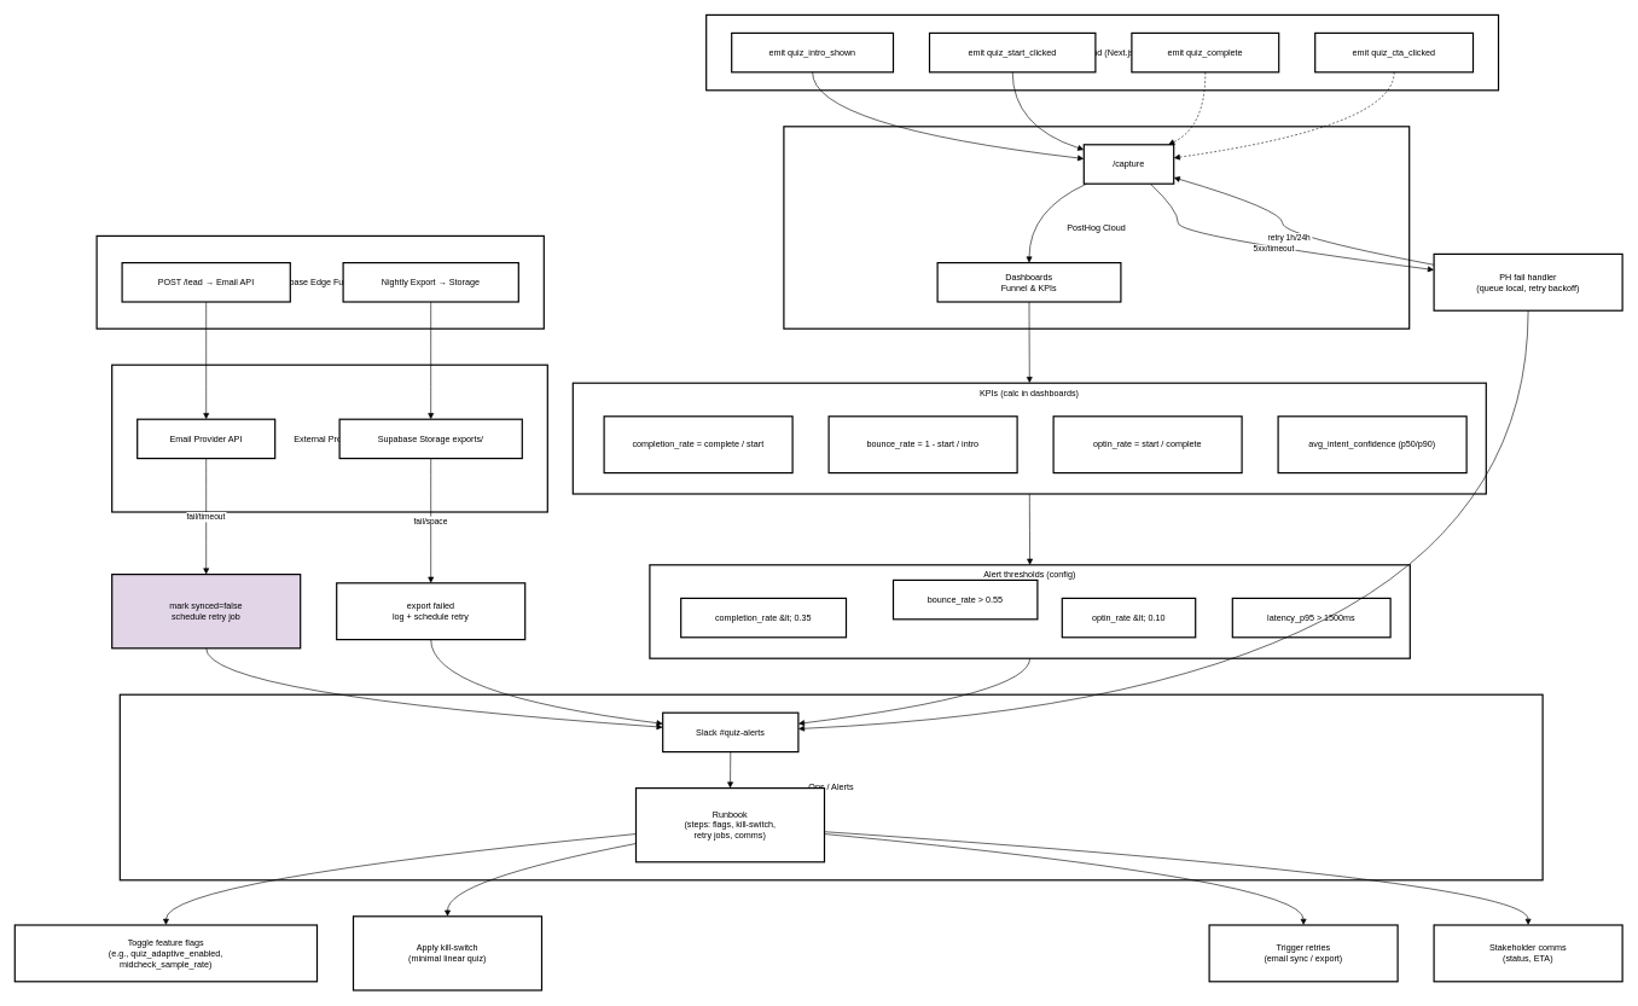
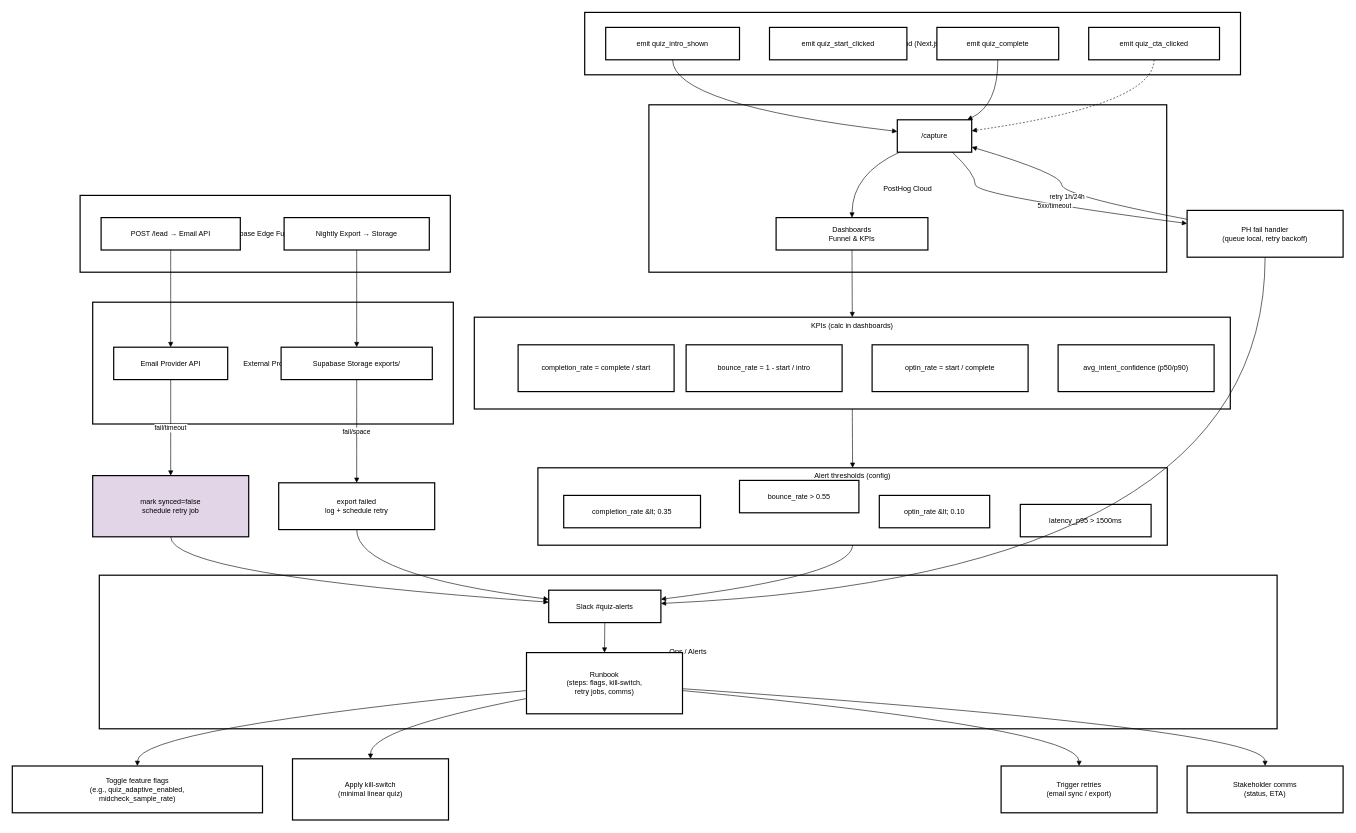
  <mxCell id="0" />
  <mxCell id="1" parent="0" />
  <mxCell id="2" value="Alert thresholds (config)" style="whiteSpace=wrap;strokeWidth=2;verticalAlign=top;" vertex="1" parent="1"><mxGeometry x="896" y="779" width="1049" height="129" as="geometry" /></mxCell>
  <mxCell id="3" value="completion_rate &amp;lt; 0.35" style="whiteSpace=wrap;strokeWidth=2;" vertex="1" parent="2"><mxGeometry x="43" y="46" width="228" height="54" as="geometry" /></mxCell>
  <mxCell id="4" value="bounce_rate &gt; 0.55" style="whiteSpace=wrap;strokeWidth=2;" vertex="1" parent="2"><mxGeometry x="336" y="21" width="199" height="54" as="geometry" /></mxCell>
  <mxCell id="5" value="optin_rate &amp;lt; 0.10" style="whiteSpace=wrap;strokeWidth=2;" vertex="1" parent="2"><mxGeometry x="569" y="46" width="184" height="54" as="geometry" /></mxCell>
- <mxCell id="6" value="latency_p95 &gt; 1500ms" style="whiteSpace=wrap;strokeWidth=2;" vertex="1" parent="2"><mxGeometry x="804" y="46" width="218" height="54" as="geometry" /></mxCell>
+ <mxCell id="6" value="latency_p95 &gt; 1500ms" style="whiteSpace=wrap;strokeWidth=2;" vertex="1" parent="2"><mxGeometry x="804" y="61" width="218" height="54" as="geometry" /></mxCell>
  <mxCell id="7" value="KPIs (calc in dashboards)" style="whiteSpace=wrap;strokeWidth=2;verticalAlign=top;" vertex="1" parent="1"><mxGeometry x="790" y="528" width="1260" height="153" as="geometry" /></mxCell>
- <mxCell id="8" value="completion_rate = complete / start" style="whiteSpace=wrap;strokeWidth=2;" vertex="1" parent="7"><mxGeometry x="43" y="46" width="260" height="78" as="geometry" /></mxCell>
+ <mxCell id="8" value="completion_rate = complete / start" style="whiteSpace=wrap;strokeWidth=2;" vertex="1" parent="7"><mxGeometry x="73" y="46" width="260" height="78" as="geometry" /></mxCell>
  <mxCell id="9" value="bounce_rate = 1 - start / intro" style="whiteSpace=wrap;strokeWidth=2;" vertex="1" parent="7"><mxGeometry x="353" y="46" width="260" height="78" as="geometry" /></mxCell>
  <mxCell id="10" value="optin_rate = start / complete" style="whiteSpace=wrap;strokeWidth=2;" vertex="1" parent="7"><mxGeometry x="663" y="46" width="260" height="78" as="geometry" /></mxCell>
  <mxCell id="11" value="avg_intent_confidence (p50/p90)" style="whiteSpace=wrap;strokeWidth=2;" vertex="1" parent="7"><mxGeometry x="973" y="46" width="260" height="78" as="geometry" /></mxCell>
  <mxCell id="12" value="External Providers" style="whiteSpace=wrap;strokeWidth=2;" vertex="1" parent="1"><mxGeometry x="154" y="503" width="601" height="203" as="geometry" /></mxCell>
  <mxCell id="13" value="Supabase Edge Functions" style="whiteSpace=wrap;strokeWidth=2;" vertex="1" parent="1"><mxGeometry x="133" y="325" width="617" height="128" as="geometry" /></mxCell>
  <mxCell id="14" value="Ops / Alerts" style="whiteSpace=wrap;strokeWidth=2;" vertex="1" parent="1"><mxGeometry x="165" y="958" width="1963" height="256" as="geometry" /></mxCell>
  <mxCell id="15" value="PostHog Cloud" style="whiteSpace=wrap;strokeWidth=2;" vertex="1" parent="1"><mxGeometry x="1081" y="174" width="863" height="279" as="geometry" /></mxCell>
  <mxCell id="16" value="Frontend (Next.js)" style="whiteSpace=wrap;strokeWidth=2;" vertex="1" parent="1"><mxGeometry x="974" y="20" width="1093" height="104" as="geometry" /></mxCell>
  <mxCell id="17" value="emit quiz_intro_shown" style="whiteSpace=wrap;strokeWidth=2;" vertex="1" parent="1"><mxGeometry x="1009" y="45" width="223" height="54" as="geometry" /></mxCell>
  <mxCell id="18" value="emit quiz_start_clicked" style="whiteSpace=wrap;strokeWidth=2;" vertex="1" parent="1"><mxGeometry x="1282" y="45" width="229" height="54" as="geometry" /></mxCell>
  <mxCell id="19" value="emit quiz_complete" style="whiteSpace=wrap;strokeWidth=2;" vertex="1" parent="1"><mxGeometry x="1561" y="45" width="203" height="54" as="geometry" /></mxCell>
  <mxCell id="20" value="emit quiz_cta_clicked" style="whiteSpace=wrap;strokeWidth=2;" vertex="1" parent="1"><mxGeometry x="1814" y="45" width="218" height="54" as="geometry" /></mxCell>
  <mxCell id="21" value="/capture" style="whiteSpace=wrap;strokeWidth=2;" vertex="1" parent="1"><mxGeometry x="1495" y="199" width="124" height="54" as="geometry" /></mxCell>
  <mxCell id="22" value="Dashboards&#10;Funnel &amp; KPIs" style="whiteSpace=wrap;strokeWidth=2;" vertex="1" parent="1"><mxGeometry x="1293" y="362" width="253" height="54" as="geometry" /></mxCell>
  <mxCell id="23" value="Slack #quiz-alerts" style="whiteSpace=wrap;strokeWidth=2;" vertex="1" parent="1"><mxGeometry x="914" y="983" width="187" height="54" as="geometry" /></mxCell>
  <mxCell id="24" value="Runbook&#10;(steps: flags, kill-switch,&#10;retry jobs, comms)" style="whiteSpace=wrap;strokeWidth=2;" vertex="1" parent="1"><mxGeometry x="877" y="1087" width="260" height="102" as="geometry" /></mxCell>
  <mxCell id="25" value="POST /lead → Email API" style="whiteSpace=wrap;strokeWidth=2;" vertex="1" parent="1"><mxGeometry x="168" y="362" width="232" height="54" as="geometry" /></mxCell>
  <mxCell id="26" value="Nightly Export → Storage" style="whiteSpace=wrap;strokeWidth=2;" vertex="1" parent="1"><mxGeometry x="473" y="362" width="242" height="54" as="geometry" /></mxCell>
  <mxCell id="27" value="Email Provider API" style="whiteSpace=wrap;strokeWidth=2;" vertex="1" parent="1"><mxGeometry x="189" y="578" width="190" height="54" as="geometry" /></mxCell>
  <mxCell id="28" value="Supabase Storage exports/" style="whiteSpace=wrap;strokeWidth=2;" vertex="1" parent="1"><mxGeometry x="468" y="578" width="252" height="54" as="geometry" /></mxCell>
  <mxCell id="29" value="PH fail handler&#10;(queue local, retry backoff)" style="whiteSpace=wrap;strokeWidth=2;" vertex="1" parent="1"><mxGeometry x="1978" y="350" width="260" height="78" as="geometry" /></mxCell>
  <mxCell id="30" value="mark synced=false&#10;schedule retry job" style="whiteSpace=wrap;strokeWidth=2;fillColor=#e1d5e7;" vertex="1" parent="1"><mxGeometry x="154" y="792" width="260" height="102" as="geometry" /></mxCell>
  <mxCell id="31" value="export failed&#10;log + schedule retry" style="whiteSpace=wrap;strokeWidth=2;" vertex="1" parent="1"><mxGeometry x="464" y="804" width="260" height="78" as="geometry" /></mxCell>
  <mxCell id="32" value="Toggle feature flags&#10;(e.g., quiz_adaptive_enabled,&#10;midcheck_sample_rate)" style="whiteSpace=wrap;strokeWidth=2;" vertex="1" parent="1"><mxGeometry x="20" y="1276" width="417" height="78" as="geometry" /></mxCell>
  <mxCell id="33" value="Apply kill-switch&#10;(minimal linear quiz)" style="whiteSpace=wrap;strokeWidth=2;" vertex="1" parent="1"><mxGeometry x="487" y="1264" width="260" height="102" as="geometry" /></mxCell>
  <mxCell id="34" value="Trigger retries&#10;(email sync / export)" style="whiteSpace=wrap;strokeWidth=2;" vertex="1" parent="1"><mxGeometry x="1668" y="1276" width="260" height="78" as="geometry" /></mxCell>
  <mxCell id="35" value="Stakeholder comms&#10;(status, ETA)" style="whiteSpace=wrap;strokeWidth=2;" vertex="1" parent="1"><mxGeometry x="1978" y="1276" width="260" height="78" as="geometry" /></mxCell>
  <mxCell id="36" value="" style="curved=1;startArrow=none;endArrow=block;exitX=0.5;exitY=1;entryX=0;entryY=0.36;rounded=0;" edge="1" parent="1" source="17" target="21"><mxGeometry relative="1" as="geometry"><Array as="points"><mxPoint x="1121" y="174" /></Array></mxGeometry></mxCell>
- <mxCell id="37" value="" style="curved=1;startArrow=none;endArrow=block;exitX=0.5;exitY=1;entryX=0;entryY=0.13;rounded=0;" edge="1" parent="1" source="18" target="21"><mxGeometry relative="1" as="geometry"><Array as="points"><mxPoint x="1397" y="174" /></Array></mxGeometry></mxCell>
- <mxCell id="38" value="" style="curved=1;startArrow=none;endArrow=block;exitX=0.5;exitY=1;entryX=0.94;entryY=0;rounded=0;dashed=1;" edge="1" parent="1" source="19" target="21"><mxGeometry relative="1" as="geometry"><Array as="points"><mxPoint x="1663" y="174" /></Array></mxGeometry></mxCell>
+ <mxCell id="38" value="" style="curved=1;startArrow=none;endArrow=block;exitX=0.5;exitY=1;entryX=0.94;entryY=0;rounded=0;" edge="1" parent="1" source="19" target="21"><mxGeometry relative="1" as="geometry"><Array as="points"><mxPoint x="1663" y="174" /></Array></mxGeometry></mxCell>
  <mxCell id="39" value="" style="curved=1;startArrow=none;endArrow=block;exitX=0.5;exitY=1;entryX=1;entryY=0.34;rounded=0;dashed=1;" edge="1" parent="1" source="20" target="21"><mxGeometry relative="1" as="geometry"><Array as="points"><mxPoint x="1923" y="174" /></Array></mxGeometry></mxCell>
  <mxCell id="40" value="" style="curved=1;startArrow=none;endArrow=block;exitX=0.03;exitY=1;entryX=0.5;entryY=0.01;rounded=0;" edge="1" parent="1" source="21" target="22"><mxGeometry relative="1" as="geometry"><Array as="points"><mxPoint x="1420" y="289" /></Array></mxGeometry></mxCell>
  <mxCell id="41" value="" style="curved=1;startArrow=none;endArrow=block;exitX=0.5;exitY=1.01;entryX=0.5;entryY=0;rounded=0;" edge="1" parent="1" source="25" target="27"><mxGeometry relative="1" as="geometry"><Array as="points" /></mxGeometry></mxCell>
  <mxCell id="42" value="" style="curved=1;startArrow=none;endArrow=block;exitX=0.5;exitY=1.01;entryX=0.5;entryY=0;rounded=0;" edge="1" parent="1" source="26" target="28"><mxGeometry relative="1" as="geometry"><Array as="points" /></mxGeometry></mxCell>
  <mxCell id="43" value="5xx/timeout" style="curved=1;startArrow=none;endArrow=block;exitX=0.74;exitY=1;entryX=0;entryY=0.28;rounded=0;" edge="1" parent="1" source="21" target="29"><mxGeometry relative="1" as="geometry"><Array as="points"><mxPoint x="1625" y="289" /><mxPoint x="1625" y="325" /></Array></mxGeometry></mxCell>
  <mxCell id="44" value="retry 1h/24h" style="curved=1;startArrow=none;endArrow=block;exitX=0;exitY=0.19;entryX=1;entryY=0.84;rounded=0;" edge="1" parent="1" source="29" target="21"><mxGeometry relative="1" as="geometry"><Array as="points"><mxPoint x="1769" y="325" /><mxPoint x="1769" y="289" /></Array></mxGeometry></mxCell>
  <mxCell id="45" value="" style="curved=1;startArrow=none;endArrow=block;exitX=0.5;exitY=1.01;entryX=1;entryY=0.41;rounded=0;" edge="1" parent="1" source="29" target="23"><mxGeometry relative="1" as="geometry"><Array as="points"><mxPoint x="2108" y="958" /></Array></mxGeometry></mxCell>
  <mxCell id="46" value="fail/timeout" style="curved=1;startArrow=none;endArrow=block;exitX=0.5;exitY=1;entryX=0.5;entryY=0;rounded=0;" edge="1" parent="1" source="27" target="30"><mxGeometry relative="1" as="geometry"><Array as="points" /></mxGeometry></mxCell>
  <mxCell id="47" value="" style="curved=1;startArrow=none;endArrow=block;exitX=0.5;exitY=1;entryX=0;entryY=0.37;rounded=0;" edge="1" parent="1" source="30" target="23"><mxGeometry relative="1" as="geometry"><Array as="points"><mxPoint x="284" y="958" /></Array></mxGeometry></mxCell>
  <mxCell id="48" value="fail/space" style="curved=1;startArrow=none;endArrow=block;exitX=0.5;exitY=1;entryX=0.5;entryY=0;rounded=0;" edge="1" parent="1" source="28" target="31"><mxGeometry relative="1" as="geometry"><Array as="points" /></mxGeometry></mxCell>
  <mxCell id="49" value="" style="curved=1;startArrow=none;endArrow=block;exitX=0.5;exitY=1;entryX=0;entryY=0.28;rounded=0;" edge="1" parent="1" source="31" target="23"><mxGeometry relative="1" as="geometry"><Array as="points"><mxPoint x="594" y="958" /></Array></mxGeometry></mxCell>
  <mxCell id="50" value="" style="curved=1;startArrow=none;endArrow=block;exitX=0.5;exitY=1;entryX=0.5;entryY=0;rounded=0;" edge="1" parent="1" source="23" target="24"><mxGeometry relative="1" as="geometry"><Array as="points" /></mxGeometry></mxCell>
  <mxCell id="51" value="" style="curved=1;startArrow=none;endArrow=block;exitX=0;exitY=0.62;entryX=0.5;entryY=0;rounded=0;" edge="1" parent="1" source="24" target="32"><mxGeometry relative="1" as="geometry"><Array as="points"><mxPoint x="229" y="1214" /></Array></mxGeometry></mxCell>
  <mxCell id="52" value="" style="curved=1;startArrow=none;endArrow=block;exitX=0;exitY=0.75;entryX=0.5;entryY=0;rounded=0;" edge="1" parent="1" source="24" target="33"><mxGeometry relative="1" as="geometry"><Array as="points"><mxPoint x="617" y="1214" /></Array></mxGeometry></mxCell>
  <mxCell id="53" value="" style="curved=1;startArrow=none;endArrow=block;exitX=1;exitY=0.62;entryX=0.5;entryY=0;rounded=0;" edge="1" parent="1" source="24" target="34"><mxGeometry relative="1" as="geometry"><Array as="points"><mxPoint x="1798" y="1214" /></Array></mxGeometry></mxCell>
  <mxCell id="54" value="" style="curved=1;startArrow=none;endArrow=block;exitX=1;exitY=0.59;entryX=0.5;entryY=0;rounded=0;" edge="1" parent="1" source="24" target="35"><mxGeometry relative="1" as="geometry"><Array as="points"><mxPoint x="2108" y="1214" /></Array></mxGeometry></mxCell>
  <mxCell id="55" value="" style="curved=1;startArrow=none;endArrow=block;exitX=0.5;exitY=1.01;entryX=0.5;entryY=0;rounded=0;" edge="1" parent="1" source="22" target="7"><mxGeometry relative="1" as="geometry"><Array as="points" /></mxGeometry></mxCell>
  <mxCell id="56" value="" style="curved=1;startArrow=none;endArrow=block;exitX=0.5;exitY=1;entryX=0.5;entryY=0;rounded=0;" edge="1" parent="1" source="7" target="2"><mxGeometry relative="1" as="geometry"><Array as="points" /></mxGeometry></mxCell>
  <mxCell id="57" value="" style="curved=1;startArrow=none;endArrow=block;exitX=0.5;exitY=1;entryX=1;entryY=0.28;rounded=0;" edge="1" parent="1" source="2" target="23"><mxGeometry relative="1" as="geometry"><Array as="points"><mxPoint x="1420" y="958" /></Array></mxGeometry></mxCell>
